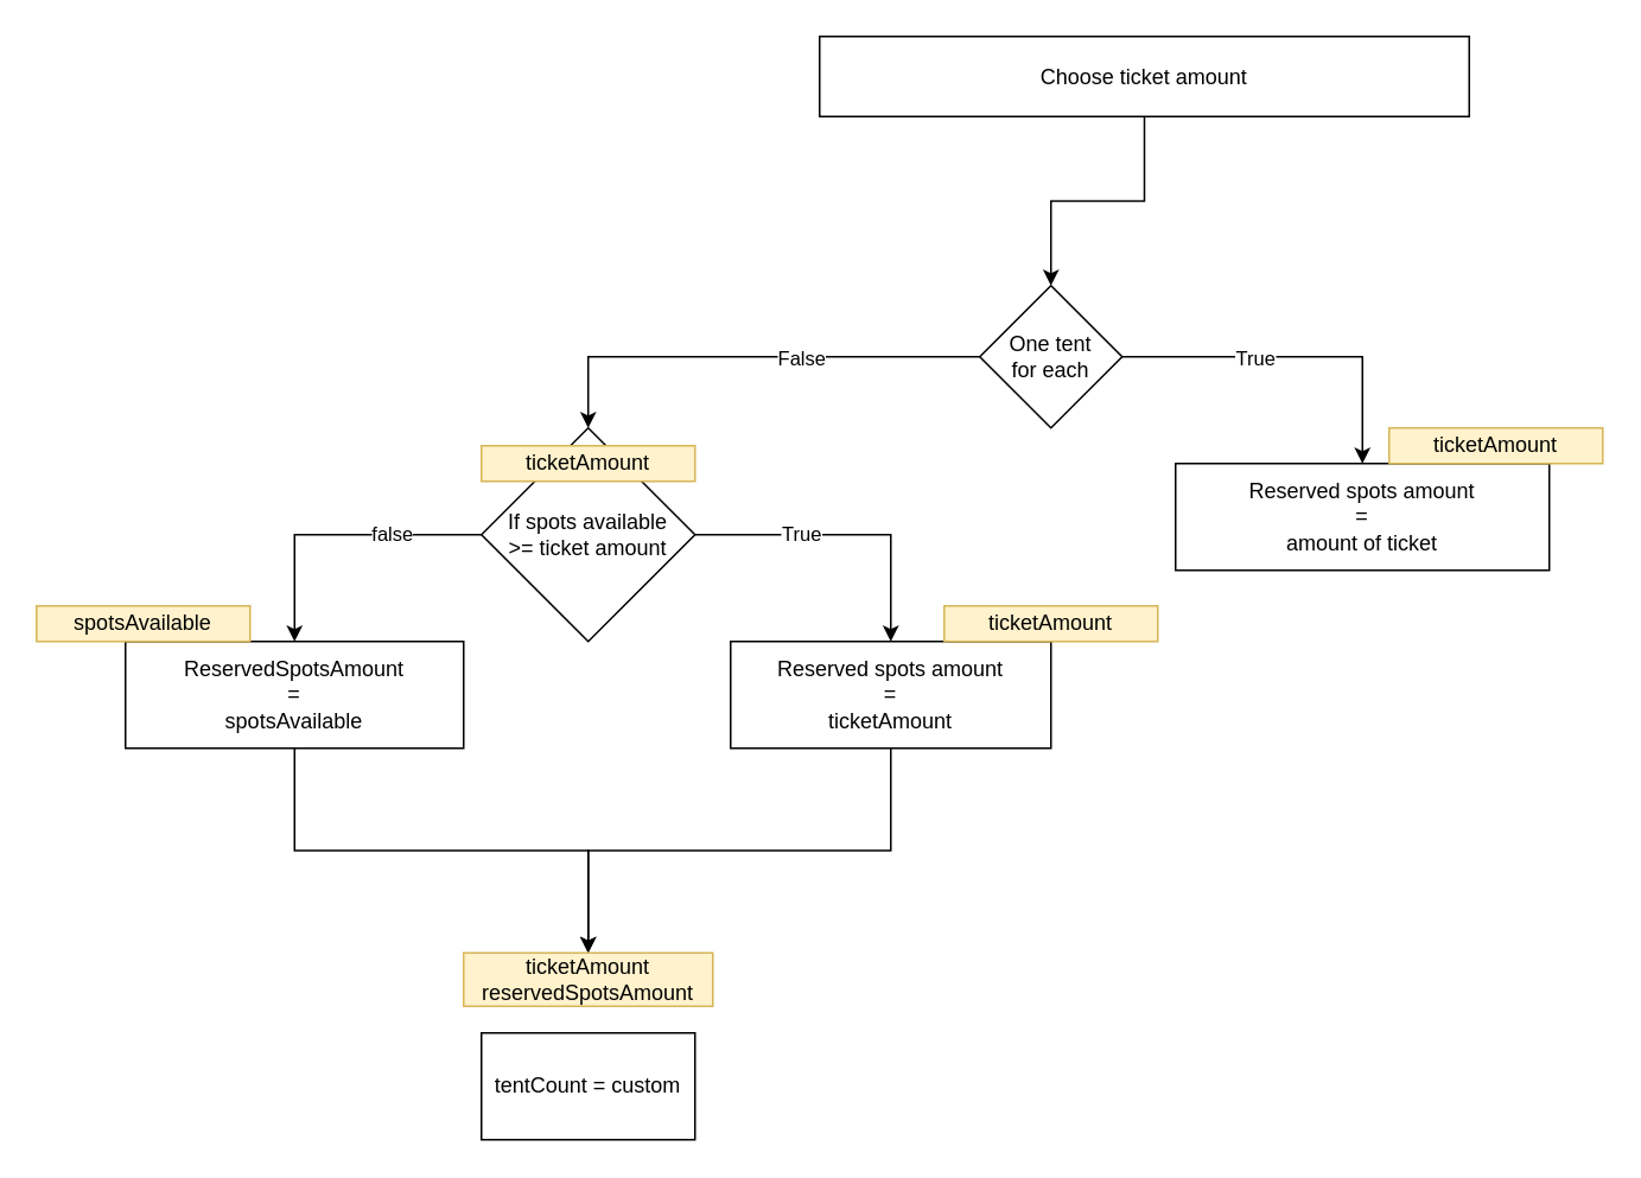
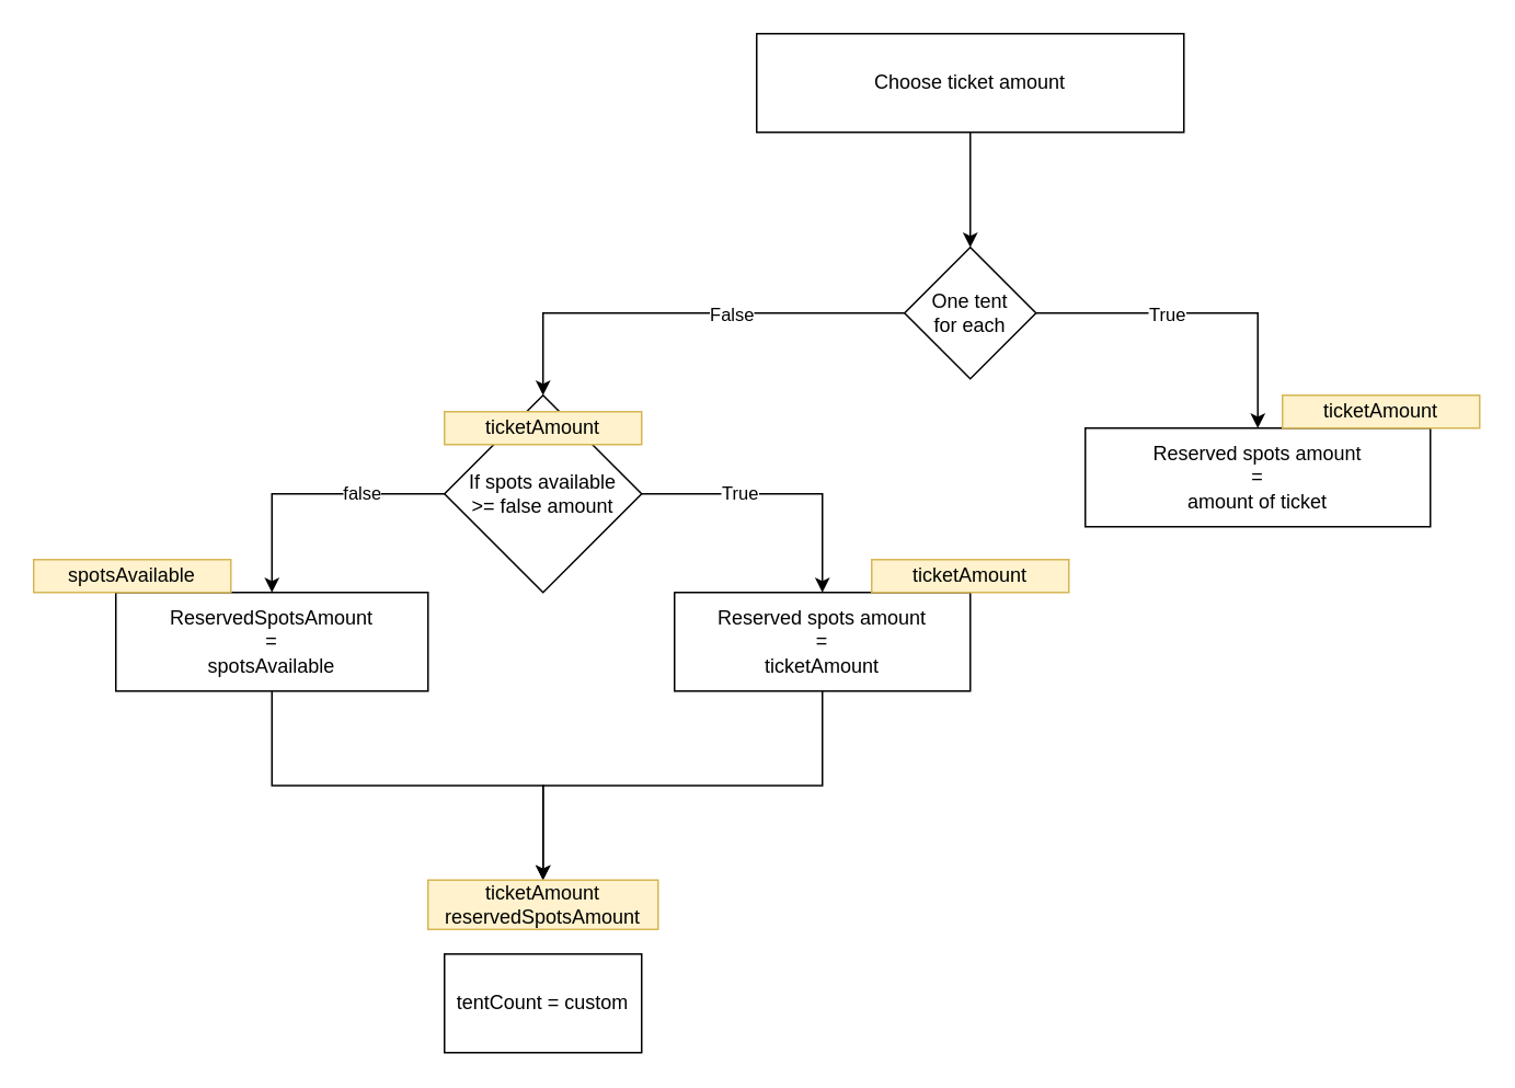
  <mxCell id="0" />
  <mxCell id="1" parent="0" />
  <mxCell id="2" style="edgeStyle=orthogonalEdgeStyle;rounded=0;orthogonalLoop=1;jettySize=auto;html=1;exitX=0.5;exitY=1;exitDx=0;exitDy=0;" edge="1" parent="1" source="3" target="8"><mxGeometry relative="1" as="geometry" /></mxCell>
- <mxCell id="3" value="Choose ticket amount" style="rounded=0;whiteSpace=wrap;html=1;" vertex="1" parent="1"><mxGeometry x="460" y="20" width="365" height="45" as="geometry" /></mxCell>
+ <mxCell id="3" value="Choose ticket amount" style="rounded=0;whiteSpace=wrap;html=1;" vertex="1" parent="1"><mxGeometry x="460" y="20" width="260" height="60" as="geometry" /></mxCell>
  <mxCell id="4" style="edgeStyle=orthogonalEdgeStyle;rounded=0;orthogonalLoop=1;jettySize=auto;html=1;entryX=0.5;entryY=0;entryDx=0;entryDy=0;" edge="1" parent="1" source="8" target="11"><mxGeometry relative="1" as="geometry" /></mxCell>
  <mxCell id="5" value="False" style="edgeLabel;html=1;align=center;verticalAlign=middle;resizable=0;points=[];" vertex="1" connectable="0" parent="4"><mxGeometry x="-0.1" y="-1" relative="1" as="geometry"><mxPoint x="16" y="1" as="offset" /></mxGeometry></mxCell>
  <mxCell id="6" style="edgeStyle=orthogonalEdgeStyle;rounded=0;orthogonalLoop=1;jettySize=auto;html=1;exitX=1;exitY=0.5;exitDx=0;exitDy=0;" edge="1" parent="1" source="8" target="12"><mxGeometry relative="1" as="geometry" /></mxCell>
  <mxCell id="7" value="True" style="edgeLabel;html=1;align=center;verticalAlign=middle;resizable=0;points=[];" vertex="1" connectable="0" parent="6"><mxGeometry x="-0.087" y="1" relative="1" as="geometry"><mxPoint x="-15" y="1" as="offset" /></mxGeometry></mxCell>
- <mxCell id="8" value="One tent&lt;br&gt;for each" style="rhombus;whiteSpace=wrap;html=1;" vertex="1" parent="1"><mxGeometry x="550" y="160" width="80" height="80" as="geometry" /></mxCell>
+ <mxCell id="8" value="One tent&lt;br&gt;for each" style="rhombus;whiteSpace=wrap;html=1;" vertex="1" parent="1"><mxGeometry x="550" y="150" width="80" height="80" as="geometry" /></mxCell>
  <mxCell id="9" value="True" style="edgeStyle=orthogonalEdgeStyle;rounded=0;orthogonalLoop=1;jettySize=auto;html=1;exitX=1;exitY=0.5;exitDx=0;exitDy=0;entryX=0.5;entryY=0;entryDx=0;entryDy=0;" edge="1" parent="1" source="11" target="14"><mxGeometry x="-0.294" relative="1" as="geometry"><mxPoint as="offset" /></mxGeometry></mxCell>
  <mxCell id="10" value="false" style="edgeStyle=orthogonalEdgeStyle;rounded=0;orthogonalLoop=1;jettySize=auto;html=1;entryX=0.5;entryY=0;entryDx=0;entryDy=0;" edge="1" parent="1" source="11" target="16"><mxGeometry x="-0.394" relative="1" as="geometry"><mxPoint as="offset" /></mxGeometry></mxCell>
- <mxCell id="11" value="If spots available&lt;br&gt;&amp;gt;= ticket amount" style="rhombus;whiteSpace=wrap;html=1;" vertex="1" parent="1"><mxGeometry x="270" y="240" width="120" height="120" as="geometry" /></mxCell>
+ <mxCell id="11" value="If spots available&lt;br&gt;&amp;gt;= false amount" style="rhombus;whiteSpace=wrap;html=1;" vertex="1" parent="1"><mxGeometry x="270" y="240" width="120" height="120" as="geometry" /></mxCell>
  <mxCell id="12" value="Reserved spots amount&lt;br&gt;=&lt;br&gt;amount of ticket" style="rounded=0;whiteSpace=wrap;html=1;" vertex="1" parent="1"><mxGeometry x="660" y="260" width="210" height="60" as="geometry" /></mxCell>
  <mxCell id="13" style="edgeStyle=orthogonalEdgeStyle;rounded=0;orthogonalLoop=1;jettySize=auto;html=1;exitX=0.5;exitY=1;exitDx=0;exitDy=0;entryX=0.5;entryY=0;entryDx=0;entryDy=0;" edge="1" parent="1" source="14" target="20"><mxGeometry relative="1" as="geometry"><mxPoint x="330" y="540" as="targetPoint" /></mxGeometry></mxCell>
  <mxCell id="14" value="Reserved spots amount&lt;br&gt;=&lt;br&gt;ticketAmount" style="rounded=0;whiteSpace=wrap;html=1;" vertex="1" parent="1"><mxGeometry x="410" y="360" width="180" height="60" as="geometry" /></mxCell>
  <mxCell id="15" style="edgeStyle=orthogonalEdgeStyle;rounded=0;orthogonalLoop=1;jettySize=auto;html=1;exitX=0.5;exitY=1;exitDx=0;exitDy=0;entryX=0.5;entryY=0;entryDx=0;entryDy=0;" edge="1" parent="1" source="16" target="20"><mxGeometry relative="1" as="geometry"><mxPoint x="330" y="540" as="targetPoint" /></mxGeometry></mxCell>
  <mxCell id="16" value="ReservedSpotsAmount&lt;br&gt;=&lt;br&gt;spotsAvailable" style="rounded=0;whiteSpace=wrap;html=1;" vertex="1" parent="1"><mxGeometry x="70" y="360" width="190" height="60" as="geometry" /></mxCell>
  <mxCell id="17" value="tentCount = custom" style="rounded=0;whiteSpace=wrap;html=1;" vertex="1" parent="1"><mxGeometry x="270" y="580" width="120" height="60" as="geometry" /></mxCell>
  <mxCell id="18" value="ticketAmount" style="rounded=0;whiteSpace=wrap;html=1;fillColor=#fff2cc;strokeColor=#d6b656;" vertex="1" parent="1"><mxGeometry x="530" y="340" width="120" height="20" as="geometry" /></mxCell>
  <mxCell id="19" value="spotsAvailable" style="rounded=0;whiteSpace=wrap;html=1;fillColor=#fff2cc;strokeColor=#d6b656;" vertex="1" parent="1"><mxGeometry x="20" y="340" width="120" height="20" as="geometry" /></mxCell>
  <mxCell id="20" value="ticketAmount&lt;br&gt;reservedSpotsAmount" style="rounded=0;whiteSpace=wrap;html=1;fillColor=#fff2cc;strokeColor=#d6b656;" vertex="1" parent="1"><mxGeometry x="260" y="535" width="140" height="30" as="geometry" /></mxCell>
  <mxCell id="21" value="ticketAmount" style="rounded=0;whiteSpace=wrap;html=1;fillColor=#fff2cc;strokeColor=#d6b656;" vertex="1" parent="1"><mxGeometry x="780" y="240" width="120" height="20" as="geometry" /></mxCell>
  <mxCell id="22" value="ticketAmount" style="rounded=0;whiteSpace=wrap;html=1;fillColor=#fff2cc;strokeColor=#d6b656;" vertex="1" parent="1"><mxGeometry x="270" y="250" width="120" height="20" as="geometry" /></mxCell>
